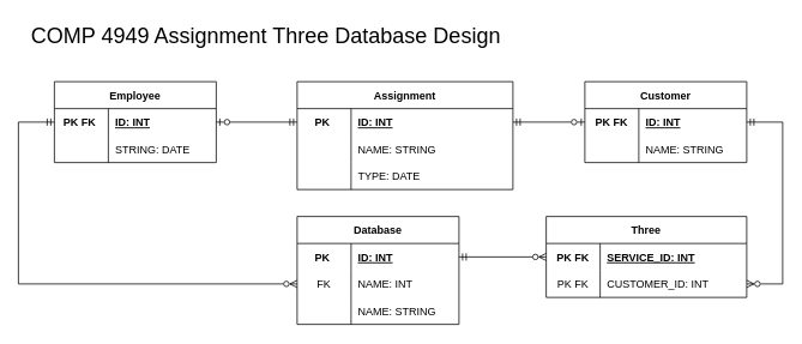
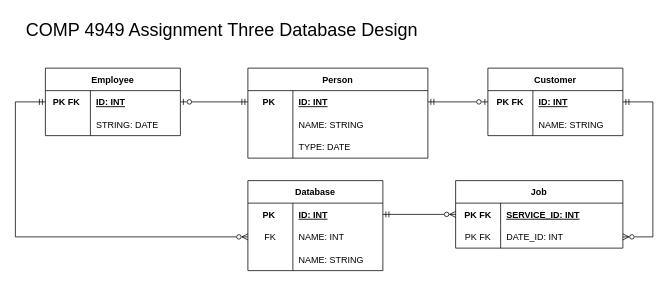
  <mxCell id="0" />
  <mxCell id="1" parent="0" />
- <mxCell id="2" value="Assignment" style="shape=table;startSize=30;container=1;collapsible=1;childLayout=tableLayout;fixedRows=1;rowLines=0;fontStyle=1;align=center;resizeLast=1;" vertex="1" parent="1"><mxGeometry x="330" y="90" width="240" height="120" as="geometry" /></mxCell>
+ <mxCell id="2" value="Person" style="shape=table;startSize=30;container=1;collapsible=1;childLayout=tableLayout;fixedRows=1;rowLines=0;fontStyle=1;align=center;resizeLast=1;" vertex="1" parent="1"><mxGeometry x="330" y="90" width="240" height="120" as="geometry" /></mxCell>
  <mxCell id="3" value="" style="shape=tableRow;horizontal=0;startSize=0;swimlaneHead=0;swimlaneBody=0;fillColor=none;collapsible=0;dropTarget=0;points=[[0,0.5],[1,0.5]];portConstraint=eastwest;top=0;left=0;right=0;bottom=0;" vertex="1" parent="2"><mxGeometry y="30" width="240" height="30" as="geometry" /></mxCell>
  <mxCell id="4" value="PK " style="shape=partialRectangle;connectable=0;fillColor=none;top=0;left=0;bottom=0;right=0;fontStyle=1;overflow=hidden;" vertex="1" parent="3"><mxGeometry width="60" height="30" as="geometry"><mxRectangle width="60" height="30" as="alternateBounds" /></mxGeometry></mxCell>
  <mxCell id="5" value="ID: INT" style="shape=partialRectangle;connectable=0;fillColor=none;top=0;left=0;bottom=0;right=0;align=left;spacingLeft=6;fontStyle=5;overflow=hidden;" vertex="1" parent="3"><mxGeometry x="60" width="180" height="30" as="geometry"><mxRectangle width="180" height="30" as="alternateBounds" /></mxGeometry></mxCell>
  <mxCell id="6" value="" style="shape=tableRow;horizontal=0;startSize=0;swimlaneHead=0;swimlaneBody=0;fillColor=none;collapsible=0;dropTarget=0;points=[[0,0.5],[1,0.5]];portConstraint=eastwest;top=0;left=0;right=0;bottom=0;" vertex="1" parent="2"><mxGeometry y="60" width="240" height="30" as="geometry" /></mxCell>
  <mxCell id="7" value="" style="shape=partialRectangle;connectable=0;fillColor=none;top=0;left=0;bottom=0;right=0;editable=1;overflow=hidden;" vertex="1" parent="6"><mxGeometry width="60" height="30" as="geometry"><mxRectangle width="60" height="30" as="alternateBounds" /></mxGeometry></mxCell>
  <mxCell id="8" value="NAME: STRING" style="shape=partialRectangle;connectable=0;fillColor=none;top=0;left=0;bottom=0;right=0;align=left;spacingLeft=6;overflow=hidden;" vertex="1" parent="6"><mxGeometry x="60" width="180" height="30" as="geometry"><mxRectangle width="180" height="30" as="alternateBounds" /></mxGeometry></mxCell>
  <mxCell id="9" value="" style="shape=tableRow;horizontal=0;startSize=0;swimlaneHead=0;swimlaneBody=0;fillColor=none;collapsible=0;dropTarget=0;points=[[0,0.5],[1,0.5]];portConstraint=eastwest;top=0;left=0;right=0;bottom=0;" vertex="1" parent="2"><mxGeometry y="90" width="240" height="30" as="geometry" /></mxCell>
  <mxCell id="10" value="" style="shape=partialRectangle;connectable=0;fillColor=none;top=0;left=0;bottom=0;right=0;editable=1;overflow=hidden;" vertex="1" parent="9"><mxGeometry width="60" height="30" as="geometry"><mxRectangle width="60" height="30" as="alternateBounds" /></mxGeometry></mxCell>
  <mxCell id="11" value="TYPE: DATE" style="shape=partialRectangle;connectable=0;fillColor=none;top=0;left=0;bottom=0;right=0;align=left;spacingLeft=6;overflow=hidden;" vertex="1" parent="9"><mxGeometry x="60" width="180" height="30" as="geometry"><mxRectangle width="180" height="30" as="alternateBounds" /></mxGeometry></mxCell>
  <mxCell id="12" style="edgeStyle=orthogonalEdgeStyle;rounded=0;orthogonalLoop=1;jettySize=auto;html=1;entryX=0;entryY=0.5;entryDx=0;entryDy=0;startArrow=ERmandOne;startFill=0;endArrow=ERzeroToMany;endFill=0;" edge="1" parent="1" source="13" target="31"><mxGeometry relative="1" as="geometry"><Array as="points"><mxPoint x="20" y="135" /><mxPoint x="20" y="315" /></Array></mxGeometry></mxCell>
  <mxCell id="13" value="Employee" style="shape=table;startSize=30;container=1;collapsible=1;childLayout=tableLayout;fixedRows=1;rowLines=0;fontStyle=1;align=center;resizeLast=1;" vertex="1" parent="1"><mxGeometry x="60" y="90" width="180" height="90" as="geometry" /></mxCell>
  <mxCell id="14" value="" style="shape=tableRow;horizontal=0;startSize=0;swimlaneHead=0;swimlaneBody=0;fillColor=none;collapsible=0;dropTarget=0;points=[[0,0.5],[1,0.5]];portConstraint=eastwest;top=0;left=0;right=0;bottom=0;" vertex="1" parent="13"><mxGeometry y="30" width="180" height="30" as="geometry" /></mxCell>
  <mxCell id="15" value="PK FK " style="shape=partialRectangle;connectable=0;fillColor=none;top=0;left=0;bottom=0;right=0;fontStyle=1;overflow=hidden;" vertex="1" parent="14"><mxGeometry width="60" height="30" as="geometry"><mxRectangle width="60" height="30" as="alternateBounds" /></mxGeometry></mxCell>
  <mxCell id="16" value="ID: INT" style="shape=partialRectangle;connectable=0;fillColor=none;top=0;left=0;bottom=0;right=0;align=left;spacingLeft=6;fontStyle=5;overflow=hidden;" vertex="1" parent="14"><mxGeometry x="60" width="120" height="30" as="geometry"><mxRectangle width="120" height="30" as="alternateBounds" /></mxGeometry></mxCell>
  <mxCell id="17" value="" style="shape=tableRow;horizontal=0;startSize=0;swimlaneHead=0;swimlaneBody=0;fillColor=none;collapsible=0;dropTarget=0;points=[[0,0.5],[1,0.5]];portConstraint=eastwest;top=0;left=0;right=0;bottom=0;" vertex="1" parent="13"><mxGeometry y="60" width="180" height="30" as="geometry" /></mxCell>
  <mxCell id="18" value="" style="shape=partialRectangle;connectable=0;fillColor=none;top=0;left=0;bottom=0;right=0;editable=1;overflow=hidden;" vertex="1" parent="17"><mxGeometry width="60" height="30" as="geometry"><mxRectangle width="60" height="30" as="alternateBounds" /></mxGeometry></mxCell>
  <mxCell id="19" value="STRING: DATE" style="shape=partialRectangle;connectable=0;fillColor=none;top=0;left=0;bottom=0;right=0;align=left;spacingLeft=6;overflow=hidden;" vertex="1" parent="17"><mxGeometry x="60" width="120" height="30" as="geometry"><mxRectangle width="120" height="30" as="alternateBounds" /></mxGeometry></mxCell>
  <mxCell id="20" value="Customer" style="shape=table;startSize=30;container=1;collapsible=1;childLayout=tableLayout;fixedRows=1;rowLines=0;fontStyle=1;align=center;resizeLast=1;" vertex="1" parent="1"><mxGeometry x="650" y="90" width="180" height="90" as="geometry" /></mxCell>
  <mxCell id="21" value="" style="shape=tableRow;horizontal=0;startSize=0;swimlaneHead=0;swimlaneBody=0;fillColor=none;collapsible=0;dropTarget=0;points=[[0,0.5],[1,0.5]];portConstraint=eastwest;top=0;left=0;right=0;bottom=0;" vertex="1" parent="20"><mxGeometry y="30" width="180" height="30" as="geometry" /></mxCell>
  <mxCell id="22" value="PK FK" style="shape=partialRectangle;connectable=0;fillColor=none;top=0;left=0;bottom=0;right=0;fontStyle=1;overflow=hidden;" vertex="1" parent="21"><mxGeometry width="60" height="30" as="geometry"><mxRectangle width="60" height="30" as="alternateBounds" /></mxGeometry></mxCell>
  <mxCell id="23" value="ID: INT" style="shape=partialRectangle;connectable=0;fillColor=none;top=0;left=0;bottom=0;right=0;align=left;spacingLeft=6;fontStyle=5;overflow=hidden;" vertex="1" parent="21"><mxGeometry x="60" width="120" height="30" as="geometry"><mxRectangle width="120" height="30" as="alternateBounds" /></mxGeometry></mxCell>
  <mxCell id="24" value="" style="shape=tableRow;horizontal=0;startSize=0;swimlaneHead=0;swimlaneBody=0;fillColor=none;collapsible=0;dropTarget=0;points=[[0,0.5],[1,0.5]];portConstraint=eastwest;top=0;left=0;right=0;bottom=0;" vertex="1" parent="20"><mxGeometry y="60" width="180" height="30" as="geometry" /></mxCell>
  <mxCell id="25" value="" style="shape=partialRectangle;connectable=0;fillColor=none;top=0;left=0;bottom=0;right=0;editable=1;overflow=hidden;" vertex="1" parent="24"><mxGeometry width="60" height="30" as="geometry"><mxRectangle width="60" height="30" as="alternateBounds" /></mxGeometry></mxCell>
  <mxCell id="26" value="NAME: STRING" style="shape=partialRectangle;connectable=0;fillColor=none;top=0;left=0;bottom=0;right=0;align=left;spacingLeft=6;overflow=hidden;" vertex="1" parent="24"><mxGeometry x="60" width="120" height="30" as="geometry"><mxRectangle width="120" height="30" as="alternateBounds" /></mxGeometry></mxCell>
  <mxCell id="27" value="Database" style="shape=table;startSize=30;container=1;collapsible=1;childLayout=tableLayout;fixedRows=1;rowLines=0;fontStyle=1;align=center;resizeLast=1;" vertex="1" parent="1"><mxGeometry x="330" y="240" width="180" height="120" as="geometry" /></mxCell>
  <mxCell id="28" value="" style="shape=tableRow;horizontal=0;startSize=0;swimlaneHead=0;swimlaneBody=0;fillColor=none;collapsible=0;dropTarget=0;points=[[0,0.5],[1,0.5]];portConstraint=eastwest;top=0;left=0;right=0;bottom=0;" vertex="1" parent="27"><mxGeometry y="30" width="180" height="30" as="geometry" /></mxCell>
  <mxCell id="29" value="PK " style="shape=partialRectangle;connectable=0;fillColor=none;top=0;left=0;bottom=0;right=0;fontStyle=1;overflow=hidden;" vertex="1" parent="28"><mxGeometry width="60" height="30" as="geometry"><mxRectangle width="60" height="30" as="alternateBounds" /></mxGeometry></mxCell>
  <mxCell id="30" value="ID: INT" style="shape=partialRectangle;connectable=0;fillColor=none;top=0;left=0;bottom=0;right=0;align=left;spacingLeft=6;fontStyle=5;overflow=hidden;" vertex="1" parent="28"><mxGeometry x="60" width="120" height="30" as="geometry"><mxRectangle width="120" height="30" as="alternateBounds" /></mxGeometry></mxCell>
  <mxCell id="31" value="" style="shape=tableRow;horizontal=0;startSize=0;swimlaneHead=0;swimlaneBody=0;fillColor=none;collapsible=0;dropTarget=0;points=[[0,0.5],[1,0.5]];portConstraint=eastwest;top=0;left=0;right=0;bottom=0;" vertex="1" parent="27"><mxGeometry y="60" width="180" height="30" as="geometry" /></mxCell>
  <mxCell id="32" value="FK" style="shape=partialRectangle;connectable=0;fillColor=none;top=0;left=0;bottom=0;right=0;editable=1;overflow=hidden;" vertex="1" parent="31"><mxGeometry width="60" height="30" as="geometry"><mxRectangle width="60" height="30" as="alternateBounds" /></mxGeometry></mxCell>
  <mxCell id="33" value="NAME: INT" style="shape=partialRectangle;connectable=0;fillColor=none;top=0;left=0;bottom=0;right=0;align=left;spacingLeft=6;overflow=hidden;" vertex="1" parent="31"><mxGeometry x="60" width="120" height="30" as="geometry"><mxRectangle width="120" height="30" as="alternateBounds" /></mxGeometry></mxCell>
  <mxCell id="34" value="" style="shape=tableRow;horizontal=0;startSize=0;swimlaneHead=0;swimlaneBody=0;fillColor=none;collapsible=0;dropTarget=0;points=[[0,0.5],[1,0.5]];portConstraint=eastwest;top=0;left=0;right=0;bottom=0;" vertex="1" parent="27"><mxGeometry y="90" width="180" height="30" as="geometry" /></mxCell>
  <mxCell id="35" value="" style="shape=partialRectangle;connectable=0;fillColor=none;top=0;left=0;bottom=0;right=0;editable=1;overflow=hidden;" vertex="1" parent="34"><mxGeometry width="60" height="30" as="geometry"><mxRectangle width="60" height="30" as="alternateBounds" /></mxGeometry></mxCell>
  <mxCell id="36" value="NAME: STRING" style="shape=partialRectangle;connectable=0;fillColor=none;top=0;left=0;bottom=0;right=0;align=left;spacingLeft=6;overflow=hidden;" vertex="1" parent="34"><mxGeometry x="60" width="120" height="30" as="geometry"><mxRectangle width="120" height="30" as="alternateBounds" /></mxGeometry></mxCell>
- <mxCell id="37" value="Three" style="shape=table;startSize=30;container=1;collapsible=1;childLayout=tableLayout;fixedRows=1;rowLines=0;fontStyle=1;align=center;resizeLast=1;" vertex="1" parent="1"><mxGeometry x="607" y="240" width="223" height="90" as="geometry" /></mxCell>
+ <mxCell id="37" value="Job" style="shape=table;startSize=30;container=1;collapsible=1;childLayout=tableLayout;fixedRows=1;rowLines=0;fontStyle=1;align=center;resizeLast=1;" vertex="1" parent="1"><mxGeometry x="607" y="240" width="223" height="90" as="geometry" /></mxCell>
  <mxCell id="38" value="" style="shape=tableRow;horizontal=0;startSize=0;swimlaneHead=0;swimlaneBody=0;fillColor=none;collapsible=0;dropTarget=0;points=[[0,0.5],[1,0.5]];portConstraint=eastwest;top=0;left=0;right=0;bottom=0;" vertex="1" parent="37"><mxGeometry y="30" width="223" height="30" as="geometry" /></mxCell>
  <mxCell id="39" value="PK FK" style="shape=partialRectangle;connectable=0;fillColor=none;top=0;left=0;bottom=0;right=0;fontStyle=1;overflow=hidden;" vertex="1" parent="38"><mxGeometry width="60" height="30" as="geometry"><mxRectangle width="60" height="30" as="alternateBounds" /></mxGeometry></mxCell>
  <mxCell id="40" value="SERVICE_ID: INT" style="shape=partialRectangle;connectable=0;fillColor=none;top=0;left=0;bottom=0;right=0;align=left;spacingLeft=6;fontStyle=5;overflow=hidden;" vertex="1" parent="38"><mxGeometry x="60" width="163" height="30" as="geometry"><mxRectangle width="163" height="30" as="alternateBounds" /></mxGeometry></mxCell>
  <mxCell id="41" value="" style="shape=tableRow;horizontal=0;startSize=0;swimlaneHead=0;swimlaneBody=0;fillColor=none;collapsible=0;dropTarget=0;points=[[0,0.5],[1,0.5]];portConstraint=eastwest;top=0;left=0;right=0;bottom=0;" vertex="1" parent="37"><mxGeometry y="60" width="223" height="30" as="geometry" /></mxCell>
  <mxCell id="42" value="PK FK" style="shape=partialRectangle;connectable=0;fillColor=none;top=0;left=0;bottom=0;right=0;editable=1;overflow=hidden;" vertex="1" parent="41"><mxGeometry width="60" height="30" as="geometry"><mxRectangle width="60" height="30" as="alternateBounds" /></mxGeometry></mxCell>
- <mxCell id="43" value="CUSTOMER_ID: INT" style="shape=partialRectangle;connectable=0;fillColor=none;top=0;left=0;bottom=0;right=0;align=left;spacingLeft=6;overflow=hidden;" vertex="1" parent="41"><mxGeometry x="60" width="163" height="30" as="geometry"><mxRectangle width="163" height="30" as="alternateBounds" /></mxGeometry></mxCell>
+ <mxCell id="43" value="DATE_ID: INT" style="shape=partialRectangle;connectable=0;fillColor=none;top=0;left=0;bottom=0;right=0;align=left;spacingLeft=6;overflow=hidden;" vertex="1" parent="41"><mxGeometry x="60" width="163" height="30" as="geometry"><mxRectangle width="163" height="30" as="alternateBounds" /></mxGeometry></mxCell>
  <mxCell id="44" style="edgeStyle=orthogonalEdgeStyle;rounded=0;orthogonalLoop=1;jettySize=auto;html=1;entryX=1;entryY=0.5;entryDx=0;entryDy=0;endArrow=ERzeroToOne;endFill=0;startArrow=ERmandOne;startFill=0;" edge="1" parent="1" source="3" target="14"><mxGeometry relative="1" as="geometry" /></mxCell>
  <mxCell id="45" style="edgeStyle=orthogonalEdgeStyle;rounded=0;orthogonalLoop=1;jettySize=auto;html=1;entryX=0;entryY=0.5;entryDx=0;entryDy=0;startArrow=ERmandOne;startFill=0;endArrow=ERzeroToOne;endFill=0;" edge="1" parent="1" source="3" target="21"><mxGeometry relative="1" as="geometry" /></mxCell>
  <mxCell id="46" style="edgeStyle=orthogonalEdgeStyle;rounded=0;orthogonalLoop=1;jettySize=auto;html=1;entryX=1;entryY=0.5;entryDx=0;entryDy=0;startArrow=ERmandOne;startFill=0;endArrow=ERzeroToMany;endFill=0;" edge="1" parent="1" source="21" target="41"><mxGeometry relative="1" as="geometry"><Array as="points"><mxPoint x="870" y="135" /><mxPoint x="870" y="315" /></Array></mxGeometry></mxCell>
  <mxCell id="47" style="edgeStyle=orthogonalEdgeStyle;rounded=0;orthogonalLoop=1;jettySize=auto;html=1;entryX=0;entryY=0.5;entryDx=0;entryDy=0;startArrow=ERmandOne;startFill=0;endArrow=ERzeroToMany;endFill=0;" edge="1" parent="1" source="28" target="38"><mxGeometry relative="1" as="geometry" /></mxCell>
  <mxCell id="48" value="&lt;font style=&quot;font-size: 24px;&quot;&gt;COMP 4949 Assignment Three Database Design&lt;/font&gt;" style="text;html=1;align=center;verticalAlign=middle;resizable=0;points=[];autosize=1;strokeColor=none;fillColor=none;" vertex="1" parent="1"><mxGeometry x="20" y="20" width="550" height="40" as="geometry" /></mxCell>
